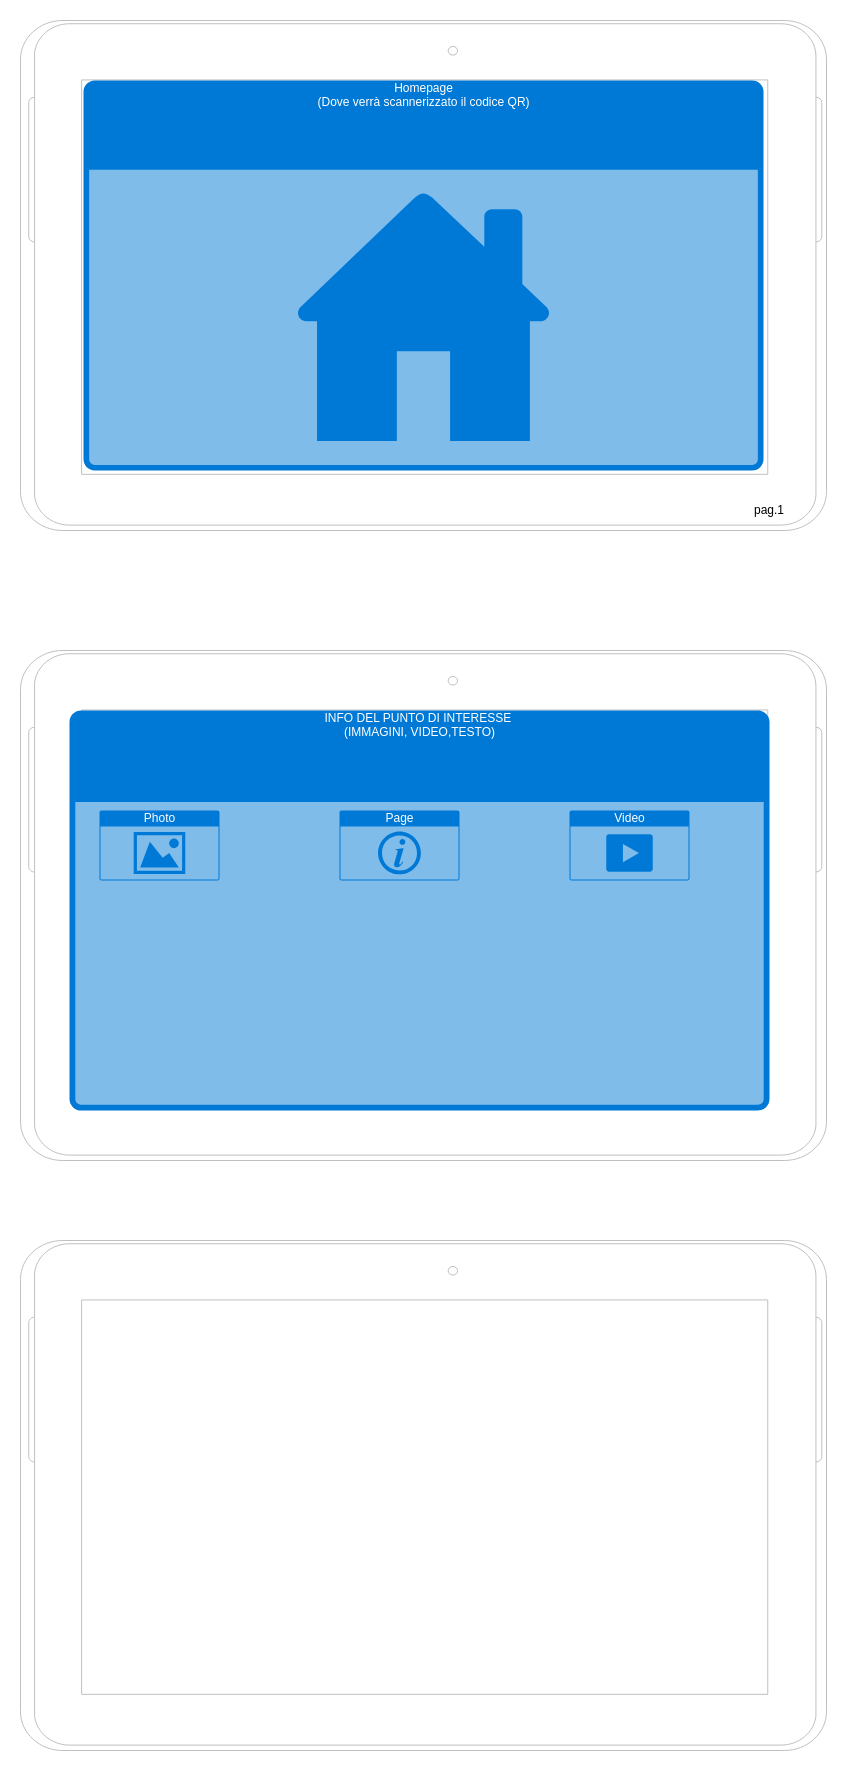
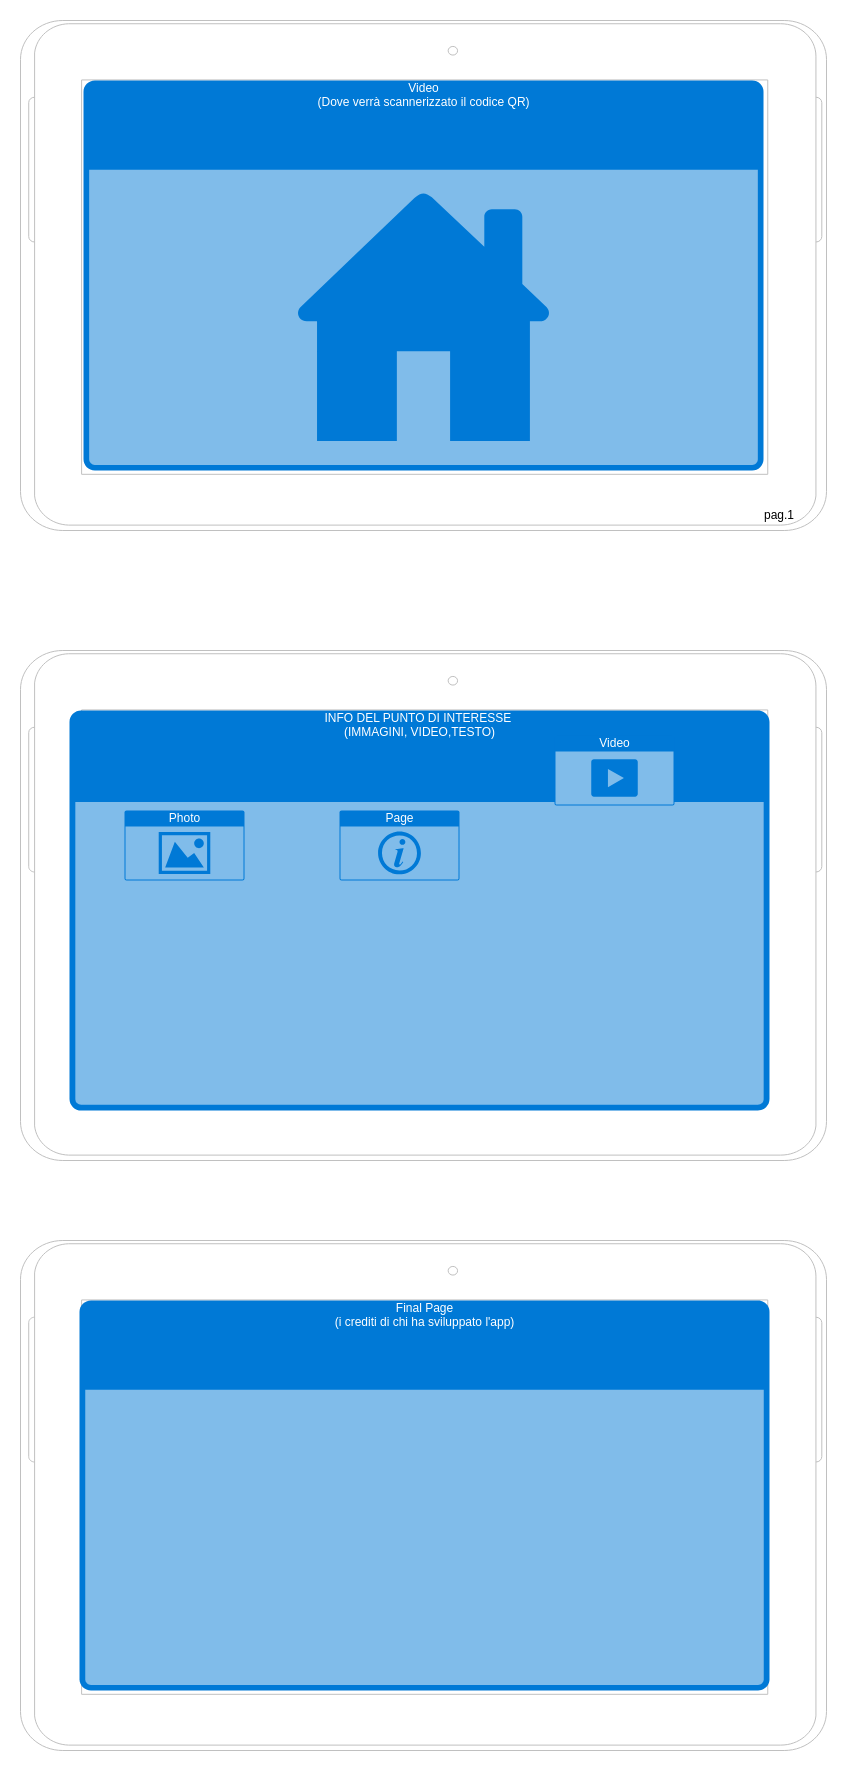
  <mxCell id="0" />
  <mxCell id="1" parent="0" />
  <mxCell id="2" value="" style="verticalLabelPosition=bottom;verticalAlign=top;html=1;shadow=0;dashed=0;strokeWidth=1;shape=mxgraph.android.tab2;strokeColor=#c0c0c0;direction=north;" parent="1" vertex="1"><mxGeometry x="20" y="20" width="806" height="510" as="geometry" /></mxCell>
- <mxCell id="3" value="Homepage&lt;br&gt;(Dove verrà scannerizzato il codice QR)" style="html=1;strokeColor=none;fillColor=#0079D6;labelPosition=center;verticalLabelPosition=middle;verticalAlign=top;align=center;fontSize=12;outlineConnect=0;spacingTop=-6;fontColor=#FFFFFF;shape=mxgraph.sitemap.home;" parent="1" vertex="1"><mxGeometry x="83" y="80" width="680" height="390" as="geometry" /></mxCell>
+ <mxCell id="3" value="Video&lt;br&gt;(Dove verrà scannerizzato il codice QR)" style="html=1;strokeColor=none;fillColor=#0079D6;labelPosition=center;verticalLabelPosition=middle;verticalAlign=top;align=center;fontSize=12;outlineConnect=0;spacingTop=-6;fontColor=#FFFFFF;shape=mxgraph.sitemap.home;" parent="1" vertex="1"><mxGeometry x="83" y="80" width="680" height="390" as="geometry" /></mxCell>
  <mxCell id="4" value="" style="verticalLabelPosition=bottom;verticalAlign=top;html=1;shadow=0;dashed=0;strokeWidth=1;shape=mxgraph.android.tab2;strokeColor=#c0c0c0;direction=north;" parent="1" vertex="1"><mxGeometry x="20" y="650" width="806" height="510" as="geometry" /></mxCell>
  <mxCell id="5" value="INFO DEL PUNTO DI INTERESSE&amp;nbsp;&lt;br&gt;(IMMAGINI, VIDEO,TESTO)" style="html=1;strokeColor=none;fillColor=#0079D6;labelPosition=center;verticalLabelPosition=middle;verticalAlign=top;align=center;fontSize=12;outlineConnect=0;spacingTop=-6;fontColor=#FFFFFF;shape=mxgraph.sitemap.page;" parent="1" vertex="1"><mxGeometry x="69" y="710" width="700" height="400" as="geometry" /></mxCell>
  <mxCell id="6" value="" style="verticalLabelPosition=bottom;verticalAlign=top;html=1;shadow=0;dashed=0;strokeWidth=1;shape=mxgraph.android.tab2;strokeColor=#c0c0c0;direction=north;" parent="1" vertex="1"><mxGeometry x="20" y="1240" width="806" height="510" as="geometry" /></mxCell>
- <mxCell id="8" value="pag.1" style="text;html=1;strokeColor=none;fillColor=none;align=center;verticalAlign=middle;whiteSpace=wrap;rounded=0;" parent="1" vertex="1"><mxGeometry x="749" y="500" width="40" height="20" as="geometry" /></mxCell>
- <mxCell id="9" value="Photo" style="html=1;strokeColor=none;fillColor=#0079D6;labelPosition=center;verticalLabelPosition=middle;verticalAlign=top;align=center;fontSize=12;outlineConnect=0;spacingTop=-6;fontColor=#FFFFFF;shape=mxgraph.sitemap.photo;" vertex="1" parent="1"><mxGeometry x="99" y="810" width="120" height="70" as="geometry" /></mxCell>
+ <mxCell id="7" value="Final Page&lt;br&gt;(i crediti di chi ha sviluppato l'app)" style="html=1;strokeColor=none;fillColor=#0079D6;labelPosition=center;verticalLabelPosition=middle;verticalAlign=top;align=center;fontSize=12;outlineConnect=0;spacingTop=-6;fontColor=#FFFFFF;shape=mxgraph.sitemap.page;" parent="1" vertex="1"><mxGeometry x="79" y="1300" width="690" height="390" as="geometry" /></mxCell>
+ <mxCell id="8" value="pag.1" style="text;html=1;strokeColor=none;fillColor=none;align=center;verticalAlign=middle;whiteSpace=wrap;rounded=0;" parent="1" vertex="1"><mxGeometry x="759" y="505" width="40" height="20" as="geometry" /></mxCell>
+ <mxCell id="9" value="Photo" style="html=1;strokeColor=none;fillColor=#0079D6;labelPosition=center;verticalLabelPosition=middle;verticalAlign=top;align=center;fontSize=12;outlineConnect=0;spacingTop=-6;fontColor=#FFFFFF;shape=mxgraph.sitemap.photo;" vertex="1" parent="1"><mxGeometry x="124" y="810" width="120" height="70" as="geometry" /></mxCell>
  <mxCell id="10" value="Page" style="html=1;strokeColor=none;fillColor=#0079D6;labelPosition=center;verticalLabelPosition=middle;verticalAlign=top;align=center;fontSize=12;outlineConnect=0;spacingTop=-6;fontColor=#FFFFFF;shape=mxgraph.sitemap.info;" vertex="1" parent="1"><mxGeometry x="339" y="810" width="120" height="70" as="geometry" /></mxCell>
- <mxCell id="11" value="Video" style="html=1;strokeColor=none;fillColor=#0079D6;labelPosition=center;verticalLabelPosition=middle;verticalAlign=top;align=center;fontSize=12;outlineConnect=0;spacingTop=-6;fontColor=#FFFFFF;shape=mxgraph.sitemap.video;" vertex="1" parent="1"><mxGeometry x="569" y="810" width="120" height="70" as="geometry" /></mxCell>
+ <mxCell id="11" value="Video" style="html=1;strokeColor=none;fillColor=#0079D6;labelPosition=center;verticalLabelPosition=middle;verticalAlign=top;align=center;fontSize=12;outlineConnect=0;spacingTop=-6;fontColor=#FFFFFF;shape=mxgraph.sitemap.video;" vertex="1" parent="1"><mxGeometry x="554" y="735" width="120" height="70" as="geometry" /></mxCell>
